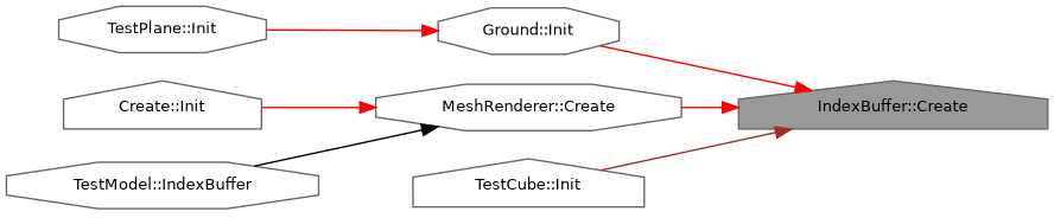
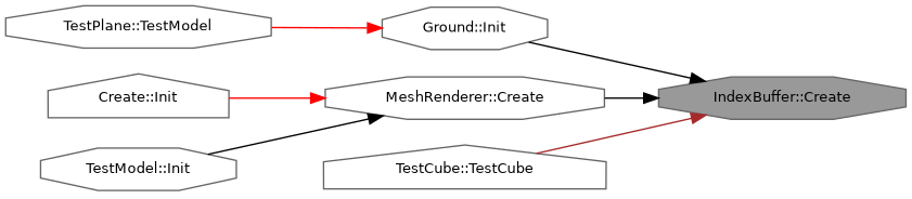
  digraph {
    rankdir=RL
    node [color=grey40 fillcolor=white fontname=Helvetica fontsize=10 shape=octagon style=filled]
    edge [color=black dir=back fontname=Helvetica fontsize=10 labelfontname=Helvetica labelfontsize=10 style=solid]
-   n1 [color=gray40 fillcolor=grey60 fontcolor=black height=0.2 label="IndexBuffer::Create" shape=house width=0.4]
+   n1 [color=gray40 fillcolor=grey60 fontcolor=black height=0.2 label="IndexBuffer::Create" width=0.4]
    n2 [height=0.2 label="Ground::Init" width=0.4]
    n3 [height=0.2 label="MeshRenderer::Create" width=0.4]
-   n4 [height=0.2 label="TestCube::Init" shape=house width=0.4]
-   n5 [height=0.2 label="TestPlane::Init" width=0.4]
+   n4 [height=0.2 label="TestCube::TestCube" shape=house width=0.4]
+   n5 [height=0.2 label="TestPlane::TestModel" width=0.4]
    n6 [height=0.2 label="Create::Init" shape=house width=0.4]
-   n7 [height=0.2 label="TestModel::IndexBuffer" width=0.4]
-   n1 -> n2 [color=red]
-   n1 -> n3 [color=red]
+   n7 [height=0.2 label="TestModel::Init" width=0.4]
+   n1 -> n2
+   n1 -> n3
    n1 -> n4 [color=brown]
    n2 -> n5 [color=red]
    n3 -> n6 [color=red]
    n3 -> n7
  }
